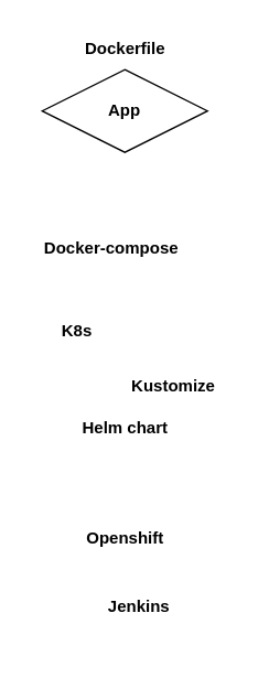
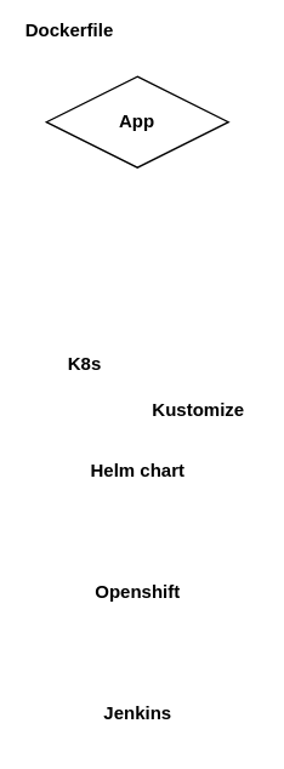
  <mxCell id="0" />
  <mxCell id="1" parent="0" />
  <mxCell id="2" value="&lt;b&gt;App&lt;/b&gt;" style="rhombus;whiteSpace=wrap;html=1;" vertex="1" parent="1"><mxGeometry x="30" y="50" width="120" height="60" as="geometry" /></mxCell>
- <mxCell id="3" value="&lt;b&gt;Dockerfile&lt;/b&gt;" style="text;html=1;align=center;verticalAlign=middle;resizable=0;points=[];autosize=1;strokeColor=none;fillColor=none;" vertex="1" parent="1"><mxGeometry x="50" y="20" width="80" height="30" as="geometry" /></mxCell>
- <mxCell id="4" value="&lt;b&gt;Docker-compose&lt;/b&gt;" style="text;html=1;align=center;verticalAlign=middle;resizable=0;points=[];autosize=1;strokeColor=none;fillColor=none;" vertex="1" parent="1"><mxGeometry x="20" y="165" width="120" height="30" as="geometry" /></mxCell>
+ <mxCell id="3" value="&lt;b&gt;Dockerfile&lt;/b&gt;" style="text;html=1;align=center;verticalAlign=middle;resizable=0;points=[];autosize=1;strokeColor=none;fillColor=none;" vertex="1" parent="1"><mxGeometry x="5" y="5" width="80" height="30" as="geometry" /></mxCell>
  <mxCell id="5" value="&lt;b&gt;K8s&lt;/b&gt;" style="text;html=1;align=center;verticalAlign=middle;resizable=0;points=[];autosize=1;strokeColor=none;fillColor=none;" vertex="1" parent="1"><mxGeometry x="30" y="225" width="50" height="30" as="geometry" /></mxCell>
- <mxCell id="6" value="&lt;b&gt;Kustomize&lt;/b&gt;" style="text;html=1;align=center;verticalAlign=middle;resizable=0;points=[];autosize=1;strokeColor=none;fillColor=none;" vertex="1" parent="1"><mxGeometry x="85" y="265" width="80" height="30" as="geometry" /></mxCell>
+ <mxCell id="6" value="&lt;b&gt;Kustomize&lt;/b&gt;" style="text;html=1;align=center;verticalAlign=middle;resizable=0;points=[];autosize=1;strokeColor=none;fillColor=none;" vertex="1" parent="1"><mxGeometry x="90" y="255" width="80" height="30" as="geometry" /></mxCell>
  <mxCell id="7" value="&lt;b&gt;Helm chart&lt;/b&gt;" style="text;html=1;align=center;verticalAlign=middle;resizable=0;points=[];autosize=1;strokeColor=none;fillColor=none;" vertex="1" parent="1"><mxGeometry x="45" y="295" width="90" height="30" as="geometry" /></mxCell>
  <mxCell id="8" value="&lt;b&gt;Openshift&lt;/b&gt;" style="text;html=1;align=center;verticalAlign=middle;resizable=0;points=[];autosize=1;strokeColor=none;fillColor=none;" vertex="1" parent="1"><mxGeometry x="50" y="375" width="80" height="30" as="geometry" /></mxCell>
- <mxCell id="9" value="&lt;b&gt;Jenkins&lt;/b&gt;" style="text;html=1;align=center;verticalAlign=middle;resizable=0;points=[];autosize=1;strokeColor=none;fillColor=none;" vertex="1" parent="1"><mxGeometry x="65" y="425" width="70" height="30" as="geometry" /></mxCell>
+ <mxCell id="9" value="&lt;b&gt;Jenkins&lt;/b&gt;" style="text;html=1;align=center;verticalAlign=middle;resizable=0;points=[];autosize=1;strokeColor=none;fillColor=none;" vertex="1" parent="1"><mxGeometry x="55" y="455" width="70" height="30" as="geometry" /></mxCell>
